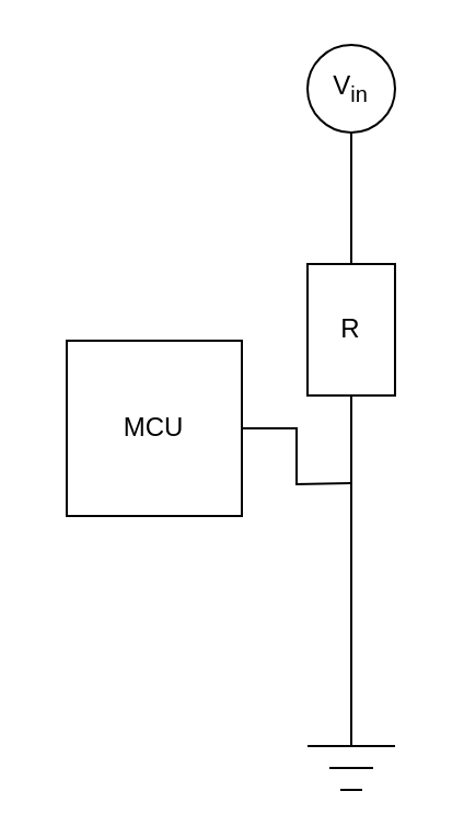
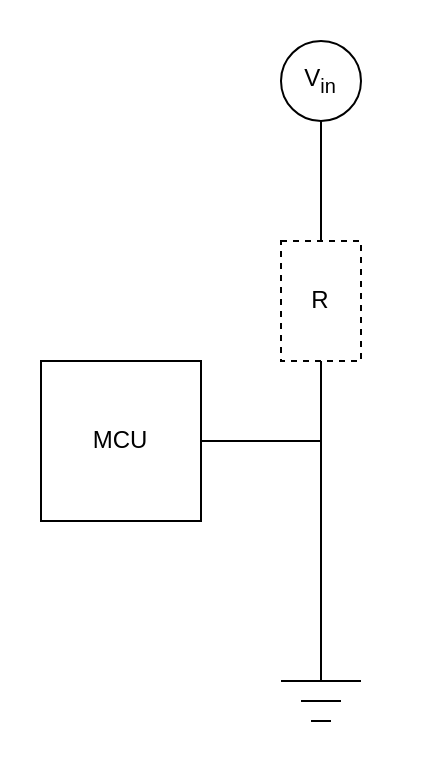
  <mxCell id="0" />
  <mxCell id="1" parent="0" />
  <mxCell id="2" value="" style="ellipse;whiteSpace=wrap;html=1;aspect=fixed;" parent="1" vertex="1"><mxGeometry x="140" y="20" width="40" height="40" as="geometry" /></mxCell>
  <mxCell id="3" value="" style="endArrow=none;html=1;rounded=0;" parent="1" edge="1"><mxGeometry width="50" height="50" relative="1" as="geometry"><mxPoint x="140" y="340" as="sourcePoint" /><mxPoint x="180" y="340" as="targetPoint" /></mxGeometry></mxCell>
  <mxCell id="4" value="" style="endArrow=none;html=1;rounded=0;" parent="1" edge="1"><mxGeometry width="50" height="50" relative="1" as="geometry"><mxPoint x="150" y="350" as="sourcePoint" /><mxPoint x="170" y="350" as="targetPoint" /></mxGeometry></mxCell>
  <mxCell id="5" value="" style="endArrow=none;html=1;rounded=0;" parent="1" edge="1"><mxGeometry width="50" height="50" relative="1" as="geometry"><mxPoint x="155" y="360" as="sourcePoint" /><mxPoint x="165" y="360" as="targetPoint" /><Array as="points"><mxPoint x="155" y="360" /></Array></mxGeometry></mxCell>
  <mxCell id="6" style="edgeStyle=orthogonalEdgeStyle;rounded=0;orthogonalLoop=1;jettySize=auto;html=1;exitX=0.5;exitY=1;exitDx=0;exitDy=0;endArrow=none;startFill=0;" edge="1" parent="1" source="11"><mxGeometry relative="1" as="geometry"><mxPoint x="160" y="340" as="targetPoint" /></mxGeometry></mxCell>
  <mxCell id="7" value="V&lt;sub&gt;in&lt;/sub&gt;" style="text;html=1;align=center;verticalAlign=middle;whiteSpace=wrap;rounded=0;" parent="1" vertex="1"><mxGeometry x="130" y="25" width="60" height="30" as="geometry" /></mxCell>
  <mxCell id="8" style="edgeStyle=orthogonalEdgeStyle;rounded=0;orthogonalLoop=1;jettySize=auto;html=1;exitX=1;exitY=0.5;exitDx=0;exitDy=0;endArrow=none;startFill=0;" edge="1" parent="1" source="9"><mxGeometry relative="1" as="geometry"><mxPoint x="160" y="220" as="targetPoint" /></mxGeometry></mxCell>
- <mxCell id="9" value="MCU" style="rounded=0;whiteSpace=wrap;html=1;" vertex="1" parent="1"><mxGeometry x="30" y="155" width="80" height="80" as="geometry" /></mxCell>
+ <mxCell id="9" value="MCU" style="rounded=0;whiteSpace=wrap;html=1;" vertex="1" parent="1"><mxGeometry x="20" y="180" width="80" height="80" as="geometry" /></mxCell>
  <mxCell id="10" value="" style="edgeStyle=orthogonalEdgeStyle;rounded=0;orthogonalLoop=1;jettySize=auto;html=1;exitX=0.5;exitY=1;exitDx=0;exitDy=0;endArrow=none;startFill=0;" edge="1" parent="1" source="2" target="11"><mxGeometry relative="1" as="geometry"><mxPoint x="160" y="340" as="targetPoint" /><mxPoint x="160" y="55" as="sourcePoint" /></mxGeometry></mxCell>
- <mxCell id="11" value="R" style="rounded=0;whiteSpace=wrap;html=1;" parent="1" vertex="1"><mxGeometry x="140" y="120" width="40" height="60" as="geometry" /></mxCell>
+ <mxCell id="11" value="R" style="rounded=0;whiteSpace=wrap;html=1;dashed=1;" parent="1" vertex="1"><mxGeometry x="140" y="120" width="40" height="60" as="geometry" /></mxCell>
